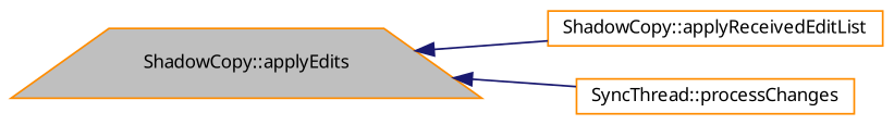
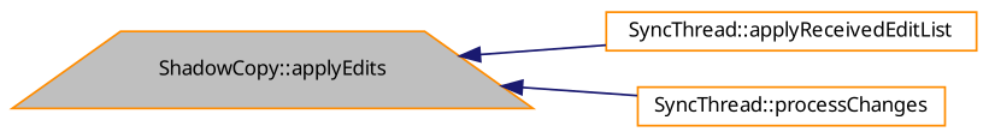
  digraph {
    rankdir=LR
    node [color=darkorange fillcolor=white fontname="FreeSans.ttf" fontsize=10 shape=box style=filled]
    edge [color=midnightblue dir=back fontname="FreeSans.ttf" fontsize=10 labelfontname="FreeSans.ttf" labelfontsize=10 style=solid]
    n1 [fillcolor=grey75 fontcolor=black height=0.2 label="ShadowCopy::applyEdits" shape=trapezium width=0.4]
-   n2 [height=0.2 label="ShadowCopy::applyReceivedEditList" width=0.4]
+   n2 [height=0.2 label="SyncThread::applyReceivedEditList" width=0.4]
    n3 [height=0.2 label="SyncThread::processChanges" width=0.4]
    n1 -> n2
    n1 -> n3
  }
